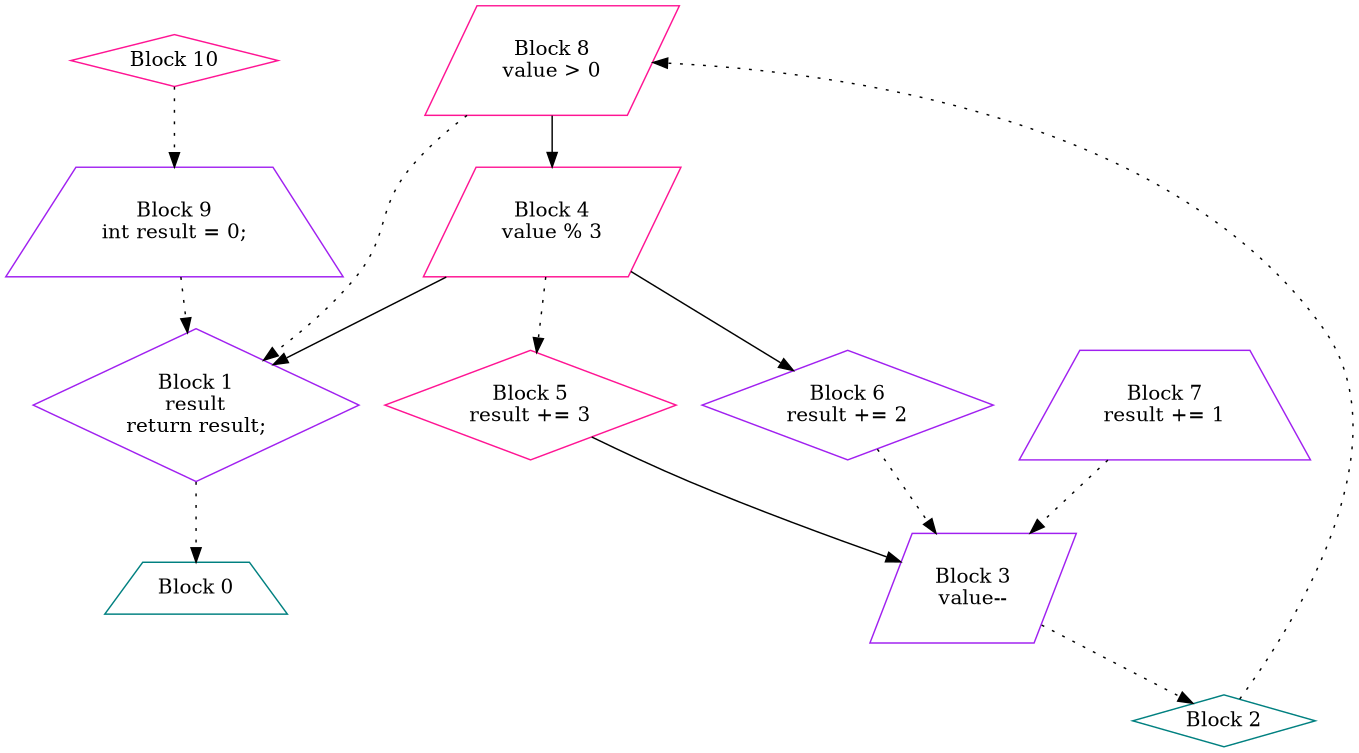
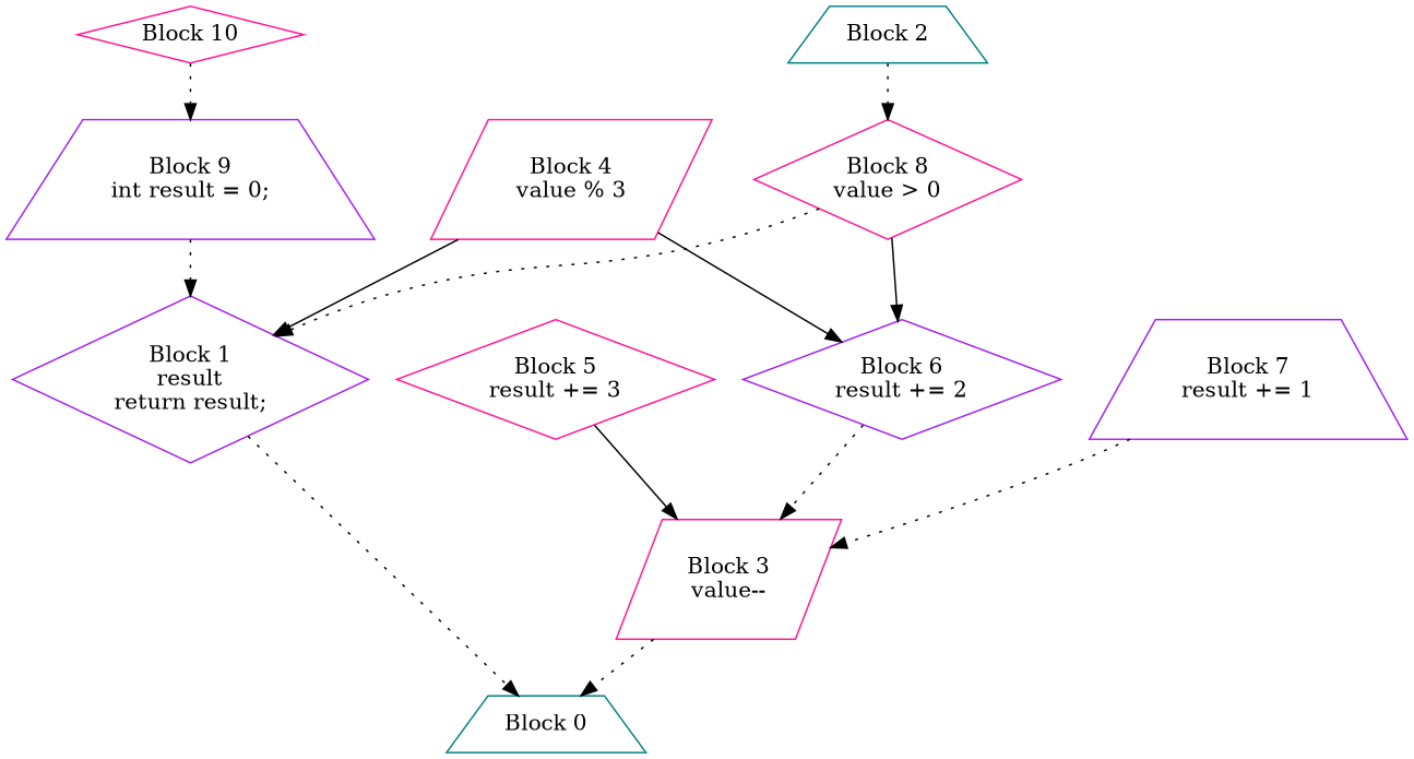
  digraph {
    node [color=deeppink shape=diamond]
    edge [style=dotted]
    n1 [color=teal label="Block 0" shape=trapezium]
    n2 [color=purple label="Block 1\nresult\nreturn result;\n"]
-   n3 [color=teal label="Block 2"]
-   n4 [label="Block 8\nvalue > 0\n" shape=parallelogram]
+   n3 [color=teal label="Block 2" shape=trapezium]
+   n4 [label="Block 8\nvalue > 0\n"]
    n5 [label="Block 4\nvalue % 3\n" shape=parallelogram]
-   n6 [color=purple label="Block 3\nvalue--\n" shape=parallelogram]
+   n6 [label="Block 3\nvalue--\n" shape=parallelogram]
    n7 [label="Block 5\nresult += 3\n"]
    n8 [color=purple label="Block 6\nresult += 2\n"]
    n9 [color=purple label="Block 7\nresult += 1\n" shape=trapezium]
    n10 [color=purple label="Block 9\nint result = 0;\n" shape=trapezium]
    n11 [label="Block 10"]
    n2 -> n1
    n3 -> n4
    n4 -> n2
-   n4 -> n5 [style=solid]
+   n4 -> n8 [style=solid]
    n5 -> n2 [style=solid]
-   n5 -> n7
    n5 -> n8 [style=solid]
-   n6 -> n3
+   n6 -> n1
    n7 -> n6 [style=solid]
    n8 -> n6
    n9 -> n6
    n10 -> n2
    n11 -> n10
  }
